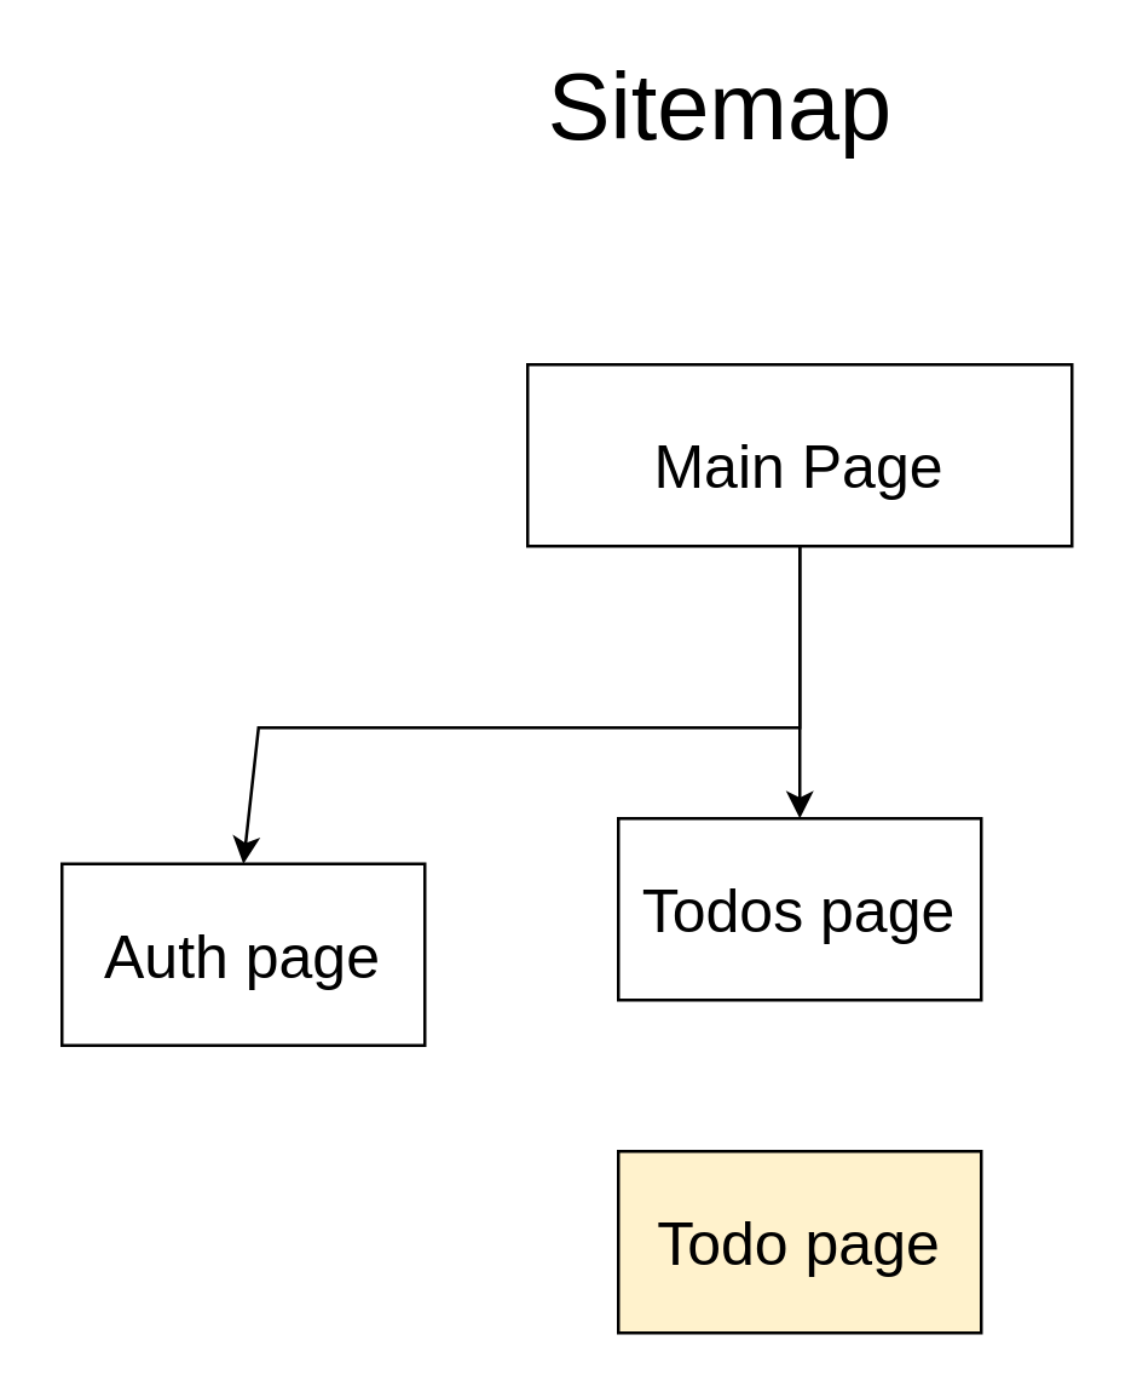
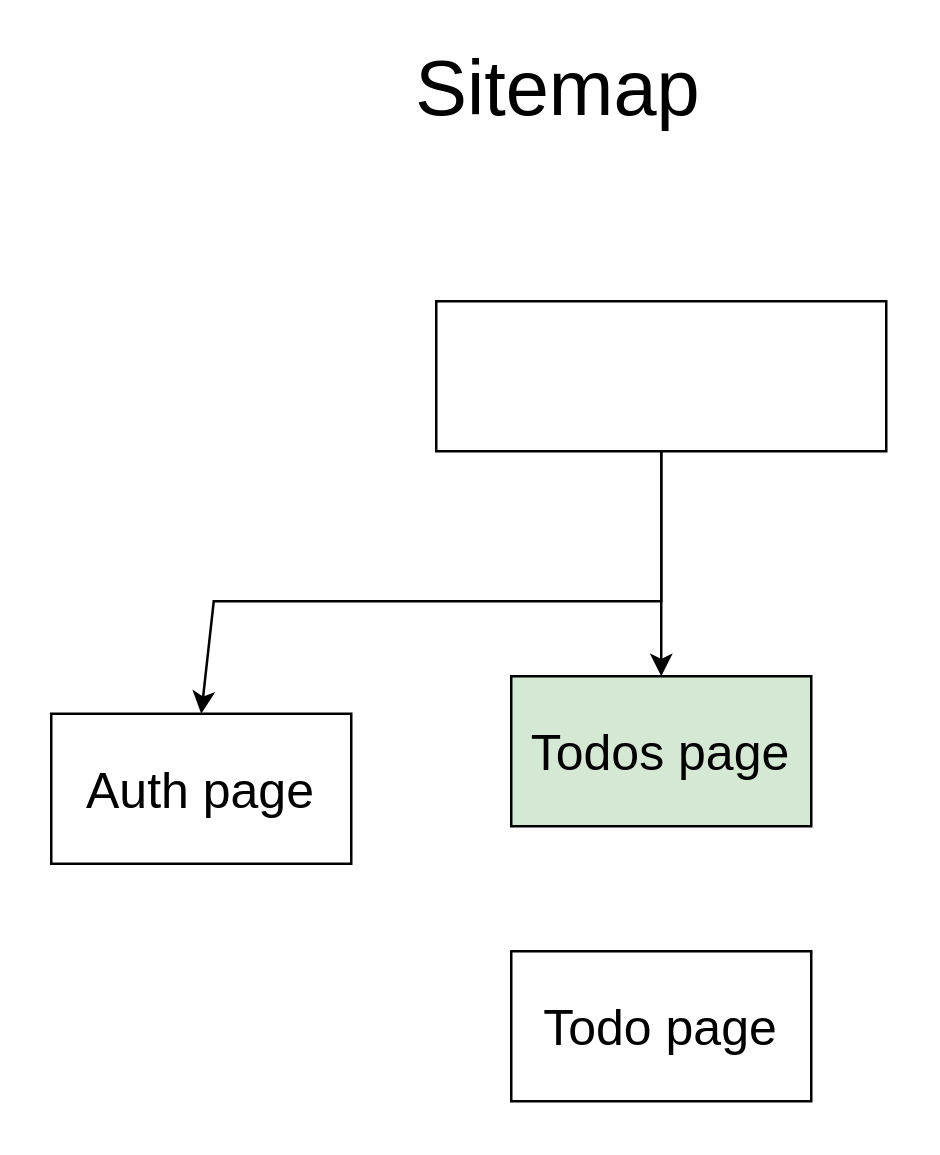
  <mxCell id="0" />
  <mxCell id="1" parent="0" />
- <mxCell id="2" value="&lt;font style=&quot;font-size: 31px;&quot;&gt;Sitemap&lt;/font&gt;" style="text;html=1;strokeColor=none;fillColor=none;align=center;verticalAlign=middle;whiteSpace=wrap;rounded=0;" vertex="1" parent="1"><mxGeometry x="145" y="20" width="186" height="30" as="geometry" /></mxCell>
+ <mxCell id="2" value="&lt;font style=&quot;font-size: 31px;&quot;&gt;Sitemap&lt;/font&gt;" style="text;html=1;strokeColor=none;fillColor=none;align=center;verticalAlign=middle;whiteSpace=wrap;rounded=0;" vertex="1" parent="1"><mxGeometry x="130" y="20" width="186" height="30" as="geometry" /></mxCell>
  <mxCell id="3" value="" style="rounded=0;whiteSpace=wrap;html=1;fontSize=31;" vertex="1" parent="1"><mxGeometry x="174" y="120" width="180" height="60" as="geometry" /></mxCell>
- <mxCell id="4" value="&lt;font style=&quot;font-size: 20px;&quot;&gt;Main Page&lt;/font&gt;" style="text;html=1;strokeColor=none;fillColor=none;align=center;verticalAlign=middle;whiteSpace=wrap;rounded=0;fontSize=31;" vertex="1" parent="1"><mxGeometry x="204" y="135" width="120" height="30" as="geometry" /></mxCell>
- <mxCell id="5" value="Todos page" style="rounded=0;whiteSpace=wrap;html=1;fontSize=20;" vertex="1" parent="1"><mxGeometry x="204" y="270" width="120" height="60" as="geometry" /></mxCell>
+ <mxCell id="5" value="Todos page" style="rounded=0;whiteSpace=wrap;html=1;fontSize=20;fillColor=#d5e8d4;" vertex="1" parent="1"><mxGeometry x="204" y="270" width="120" height="60" as="geometry" /></mxCell>
  <mxCell id="6" value="Auth page" style="rounded=0;whiteSpace=wrap;html=1;fontSize=20;" vertex="1" parent="1"><mxGeometry x="20" y="285" width="120" height="60" as="geometry" /></mxCell>
- <mxCell id="7" value="Todo page" style="rounded=0;whiteSpace=wrap;html=1;fontSize=20;fillColor=#fff2cc;" vertex="1" parent="1"><mxGeometry x="204" y="380" width="120" height="60" as="geometry" /></mxCell>
+ <mxCell id="7" value="Todo page" style="rounded=0;whiteSpace=wrap;html=1;fontSize=20;" vertex="1" parent="1"><mxGeometry x="204" y="380" width="120" height="60" as="geometry" /></mxCell>
  <mxCell id="8" value="" style="endArrow=classic;html=1;rounded=0;fontSize=20;entryX=0.5;entryY=0;entryDx=0;entryDy=0;exitX=0.5;exitY=1;exitDx=0;exitDy=0;" edge="1" parent="1" source="3" target="5"><mxGeometry width="50" height="50" relative="1" as="geometry"><mxPoint x="174" y="440" as="sourcePoint" /><mxPoint x="224" y="390" as="targetPoint" /></mxGeometry></mxCell>
  <mxCell id="9" value="" style="endArrow=classic;html=1;rounded=0;fontSize=20;entryX=0.5;entryY=0;entryDx=0;entryDy=0;exitX=0.5;exitY=1;exitDx=0;exitDy=0;" edge="1" parent="1" source="3" target="6"><mxGeometry width="50" height="50" relative="1" as="geometry"><mxPoint x="174" y="440" as="sourcePoint" /><mxPoint x="224" y="390" as="targetPoint" /><Array as="points"><mxPoint x="264" y="240" /><mxPoint x="85" y="240" /></Array></mxGeometry></mxCell>
